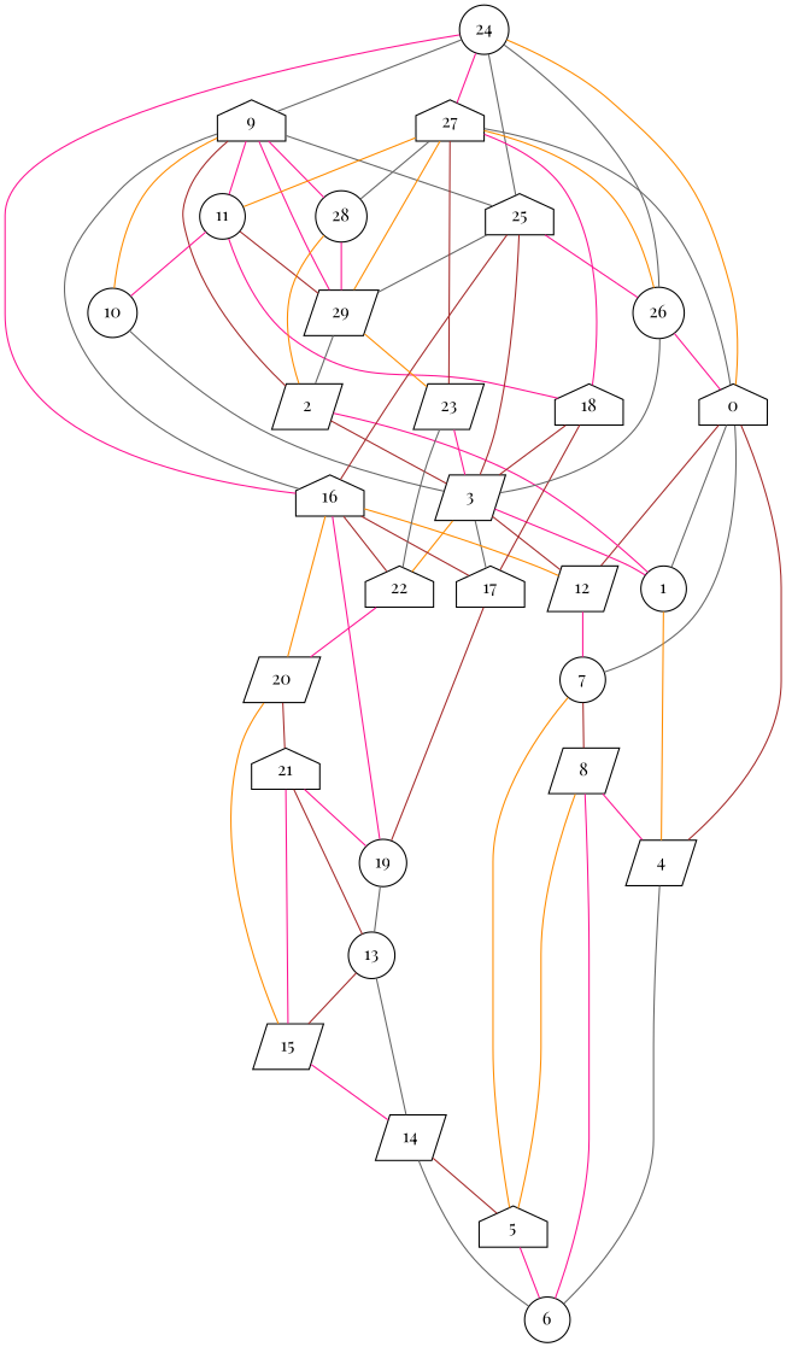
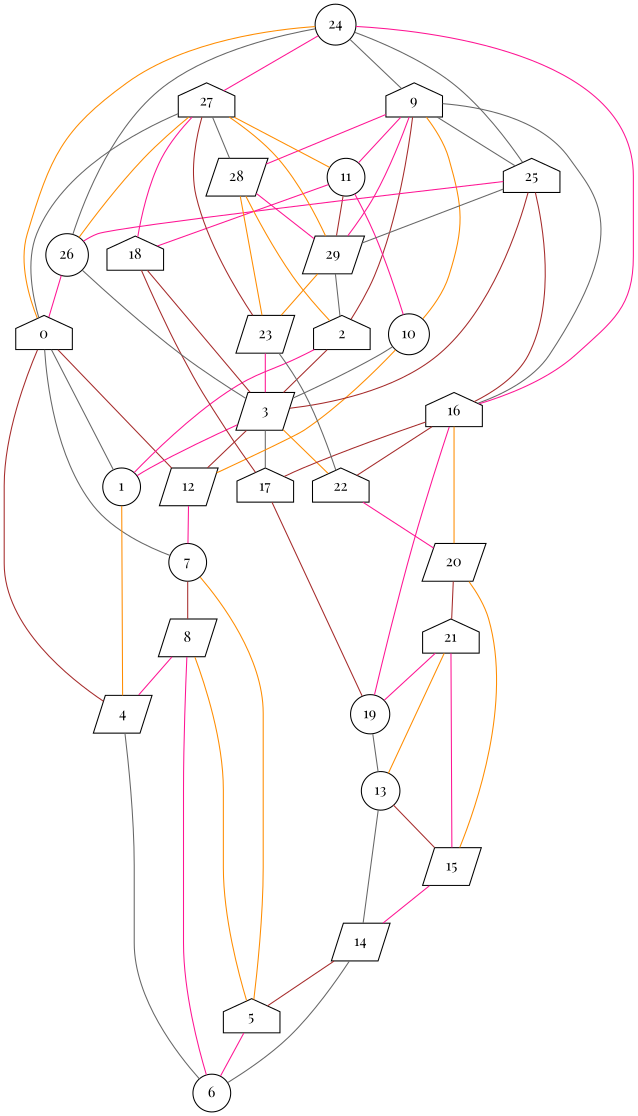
  graph {
    fontname="Playfair Display"
    node [fontname="Playfair Display" shape=house]
    edge [color=deeppink fontname="Playfair Display"]
    0
    1 [shape=circle]
    4 [shape=parallelogram]
    7 [shape=circle]
    12 [shape=parallelogram]
    6 [shape=circle]
    5
    8 [shape=parallelogram]
-   2 [shape=parallelogram]
+   2
    3 [shape=parallelogram]
    17
    22
    19 [shape=circle]
    20 [shape=parallelogram]
    9
    10 [shape=circle]
    11 [shape=circle]
    16
    25
-   28 [shape=circle]
+   28 [shape=parallelogram]
    29 [shape=parallelogram]
    18
    26 [shape=circle]
    23 [shape=parallelogram]
    14 [shape=parallelogram]
    13 [shape=circle]
    15 [shape=parallelogram]
    21
    24 [shape=circle]
    27
    0 -- 1 [color=gray40]
    0 -- 4 [color=brown]
    0 -- 7 [color=gray40]
    0 -- 12 [color=brown]
    1 -- 4 [color=darkorange]
    4 -- 6 [color=gray40]
    7 -- 5 [color=darkorange]
    7 -- 8 [color=brown]
    12 -- 7
    5 -- 6
    8 -- 4
    8 -- 6
    8 -- 5 [color=darkorange]
    2 -- 1
    2 -- 3 [color=brown]
    3 -- 1
    3 -- 12 [color=brown]
    3 -- 17 [color=gray40]
    3 -- 22 [color=darkorange]
    17 -- 19 [color=brown]
    22 -- 20
    19 -- 13 [color=gray40]
    20 -- 15 [color=darkorange]
    20 -- 21 [color=brown]
    9 -- 2 [color=brown]
    9 -- 10 [color=darkorange]
    9 -- 11
    9 -- 16 [color=gray40]
    9 -- 25 [color=gray40]
    9 -- 28
    9 -- 29
-   16 -- 12 [color=darkorange]
+   10 -- 12 [color=darkorange]
    10 -- 3 [color=gray40]
    11 -- 10
    11 -- 29 [color=brown]
    11 -- 18
    16 -- 17 [color=brown]
    16 -- 22 [color=brown]
    16 -- 19
    16 -- 20 [color=darkorange]
    25 -- 3 [color=brown]
    25 -- 16 [color=brown]
    25 -- 29 [color=gray40]
    25 -- 26
    28 -- 2 [color=darkorange]
    28 -- 29
+   28 -- 23 [color=darkorange]
    29 -- 2 [color=gray40]
    29 -- 23 [color=darkorange]
    18 -- 3 [color=brown]
    18 -- 17 [color=brown]
    26 -- 0
    26 -- 3 [color=gray40]
    23 -- 3
    23 -- 22 [color=gray40]
    14 -- 6 [color=gray40]
    14 -- 5 [color=brown]
    13 -- 14 [color=gray40]
    13 -- 15 [color=brown]
    15 -- 14
    21 -- 19
-   21 -- 13 [color=brown]
+   21 -- 13 [color=darkorange]
    21 -- 15
    24 -- 0 [color=darkorange]
    24 -- 9 [color=gray40]
    24 -- 16
    24 -- 25 [color=gray40]
    24 -- 26 [color=gray40]
    24 -- 27
    27 -- 0 [color=gray40]
    27 -- 11 [color=darkorange]
    27 -- 28 [color=gray40]
    27 -- 29 [color=darkorange]
    27 -- 18
    27 -- 26 [color=darkorange]
    27 -- 23 [color=brown]
  }
